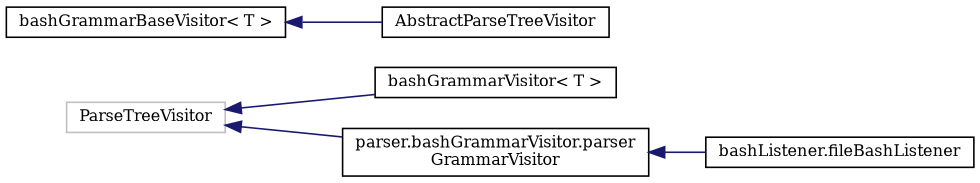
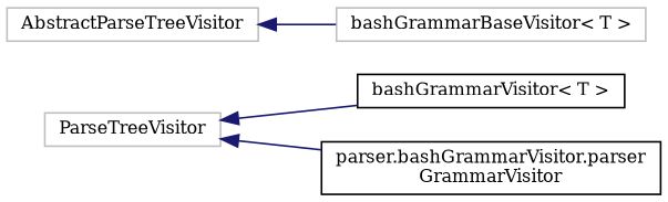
  digraph {
    fontname="DejaVu Serif"
    rankdir=LR
    node [color=black fillcolor=white fontname="DejaVu Serif" fontsize=10 shape=record style=filled]
    edge [color=midnightblue dir=back fontname="DejaVu Serif" fontsize=10 labelfontname=Helvetica labelfontsize=10 style=solid]
    n1 [color=grey75 height=0.2 label=ParseTreeVisitor width=0.4]
    n2 [height=0.2 label="bashGrammarVisitor\< T \>" width=0.4]
    n3 [height=0.2 label="parser.bashGrammarVisitor.parser\lGrammarVisitor" width=0.4]
-   n4 [height=0.2 label="bashListener.fileBashListener" width=0.4]
-   n5 [height=0.2 label="bashGrammarBaseVisitor\< T \>" width=0.4]
-   n6 [height=0.2 label=AbstractParseTreeVisitor width=0.4]
+   n5 [color=grey75 height=0.2 label="bashGrammarBaseVisitor\< T \>" width=0.4]
+   n6 [color=grey75 height=0.2 label=AbstractParseTreeVisitor width=0.4]
    n1 -> n2
    n1 -> n3
-   n3 -> n4
-   n5 -> n6
+   n6 -> n5
  }
